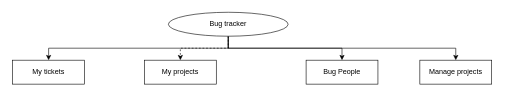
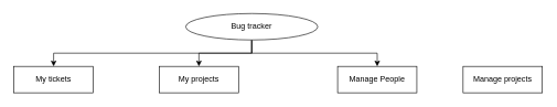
  <mxCell id="0" />
  <mxCell id="1" parent="0" />
  <mxCell id="2" value="" style="edgeStyle=orthogonalEdgeStyle;rounded=0;orthogonalLoop=1;jettySize=auto;html=1;exitX=0.5;exitY=1;exitDx=0;exitDy=0;entryX=0.5;entryY=0;entryDx=0;entryDy=0;" edge="1" parent="1" source="6" target="10"><mxGeometry relative="1" as="geometry"><Array as="points"><mxPoint x="380" y="80" /><mxPoint x="570" y="80" /></Array></mxGeometry></mxCell>
- <mxCell id="3" value="" style="edgeStyle=orthogonalEdgeStyle;rounded=0;orthogonalLoop=1;jettySize=auto;html=1;entryX=0.5;entryY=0;entryDx=0;entryDy=0;" edge="1" parent="1" source="6" target="9"><mxGeometry relative="1" as="geometry"><Array as="points"><mxPoint x="380" y="80" /><mxPoint x="760" y="80" /></Array></mxGeometry></mxCell>
  <mxCell id="4" value="" style="edgeStyle=orthogonalEdgeStyle;rounded=0;orthogonalLoop=1;jettySize=auto;html=1;entryX=0.5;entryY=0;entryDx=0;entryDy=0;" edge="1" parent="1" source="6" target="7"><mxGeometry relative="1" as="geometry"><Array as="points"><mxPoint x="380" y="80" /><mxPoint x="80" y="80" /></Array></mxGeometry></mxCell>
- <mxCell id="5" value="" style="edgeStyle=orthogonalEdgeStyle;rounded=0;orthogonalLoop=1;jettySize=auto;html=1;dashed=1;" edge="1" parent="1" source="6" target="8"><mxGeometry relative="1" as="geometry" /></mxCell>
+ <mxCell id="5" value="" style="edgeStyle=orthogonalEdgeStyle;rounded=0;orthogonalLoop=1;jettySize=auto;html=1;" edge="1" parent="1" source="6" target="8"><mxGeometry relative="1" as="geometry" /></mxCell>
  <mxCell id="6" value="Bug tracker" style="ellipse;whiteSpace=wrap;html=1;" vertex="1" parent="1"><mxGeometry x="280" y="20" width="200" height="40" as="geometry" /></mxCell>
  <mxCell id="7" value="My tickets" style="whiteSpace=wrap;html=1;rounded=0;" vertex="1" parent="1"><mxGeometry x="20" y="100" width="120" height="40" as="geometry" /></mxCell>
  <mxCell id="8" value="My projects" style="whiteSpace=wrap;html=1;rounded=0;" vertex="1" parent="1"><mxGeometry x="240" y="100" width="120" height="40" as="geometry" /></mxCell>
  <mxCell id="9" value="Manage projects" style="whiteSpace=wrap;html=1;rounded=0;" vertex="1" parent="1"><mxGeometry x="700" y="100" width="120" height="40" as="geometry" /></mxCell>
- <mxCell id="10" value="Bug People" style="whiteSpace=wrap;html=1;rounded=0;" vertex="1" parent="1"><mxGeometry x="510" y="100" width="120" height="40" as="geometry" /></mxCell>
+ <mxCell id="10" value="Manage People" style="whiteSpace=wrap;html=1;rounded=0;" vertex="1" parent="1"><mxGeometry x="510" y="100" width="120" height="40" as="geometry" /></mxCell>
